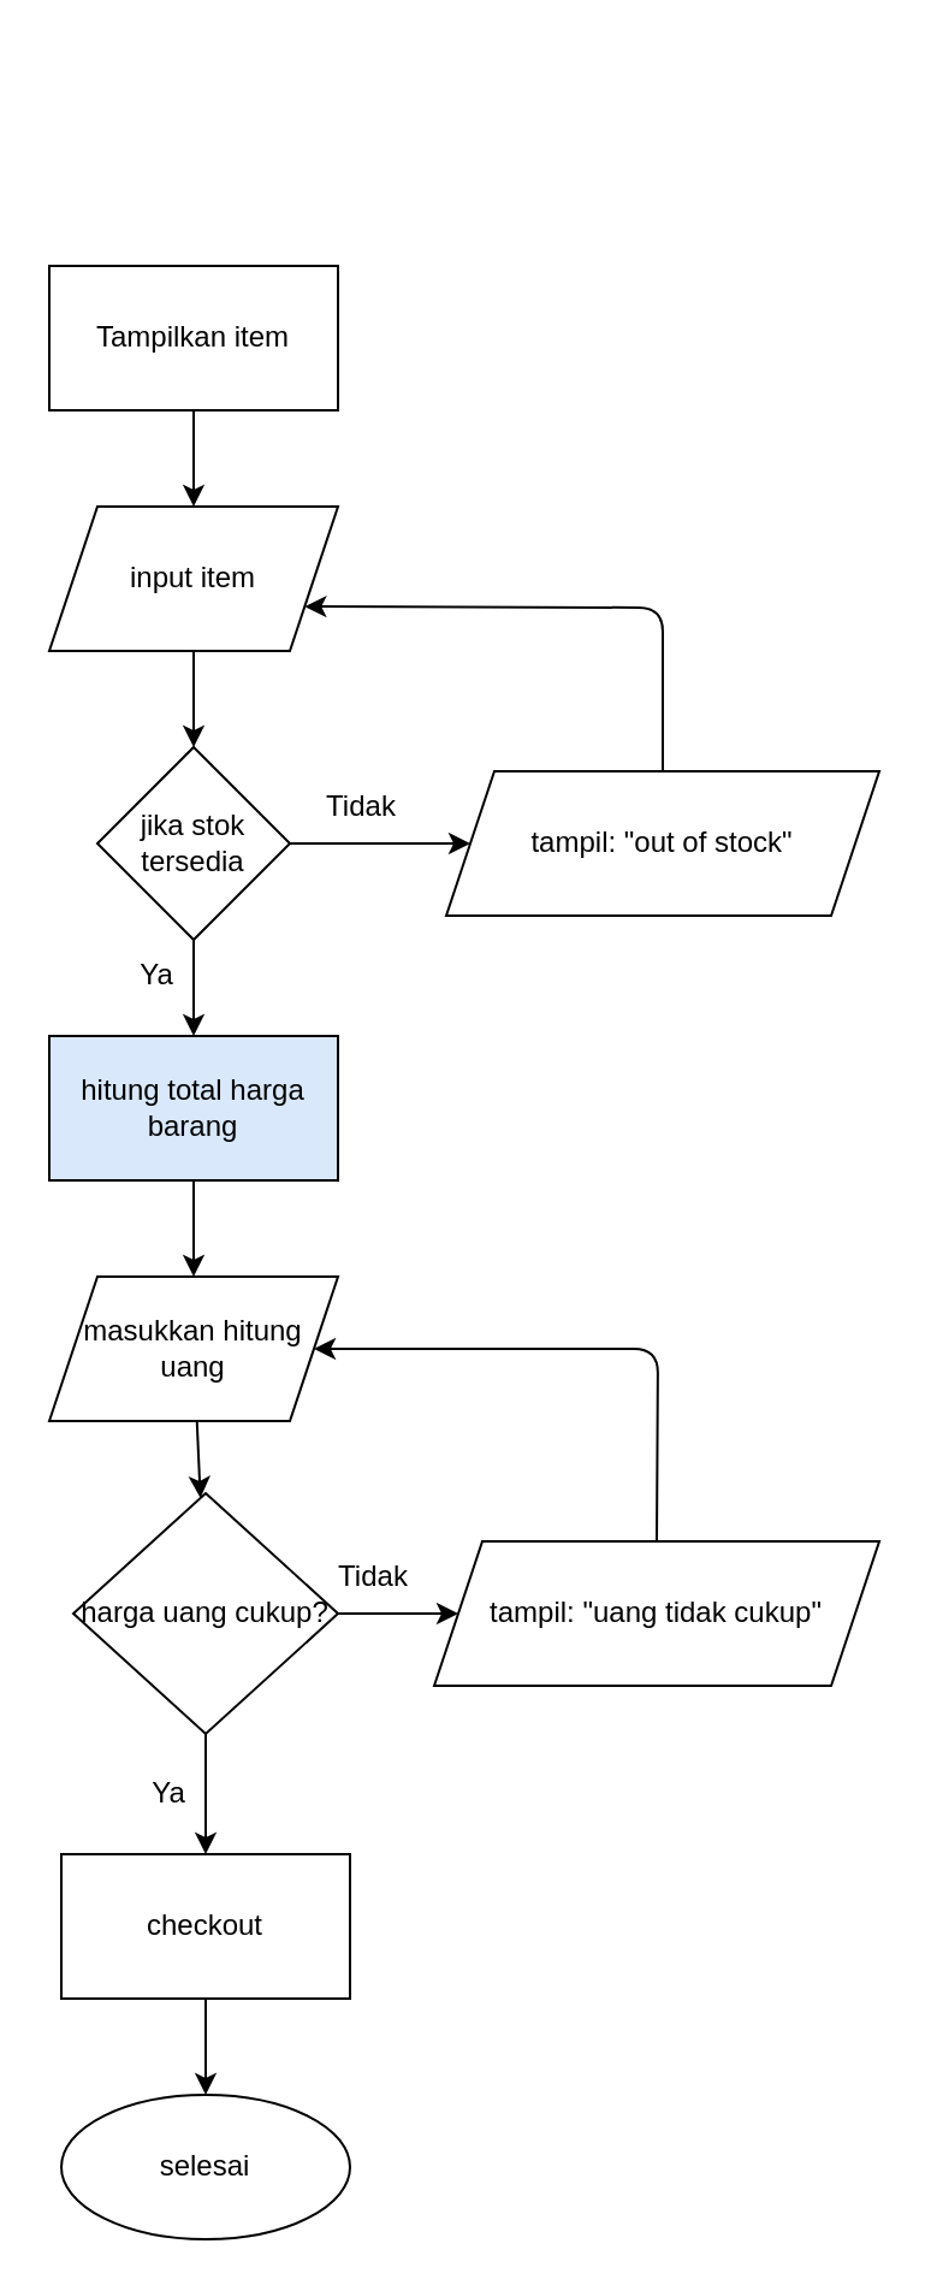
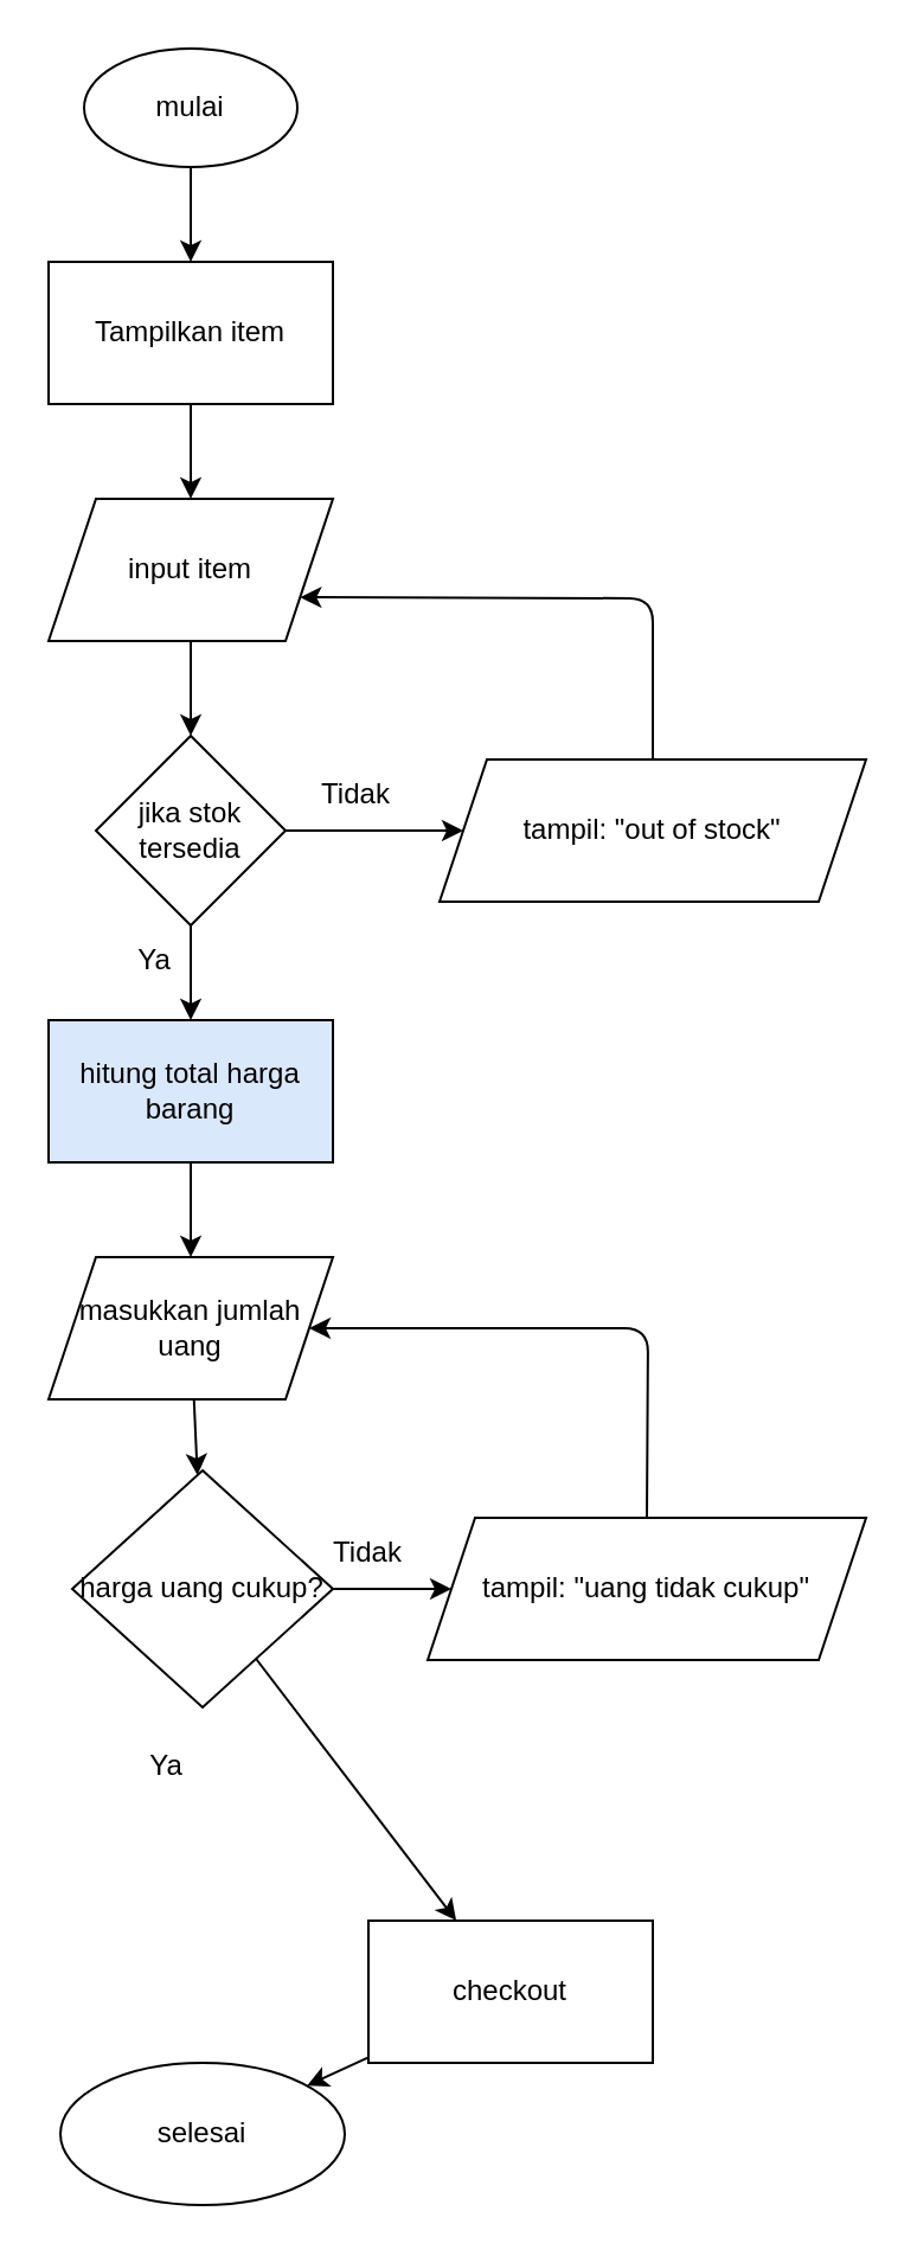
  <mxCell id="0" />
  <mxCell id="1" parent="0" />
+ <mxCell id="2" value="" style="edgeStyle=none;html=1;" edge="1" parent="1" source="3" target="5"><mxGeometry relative="1" as="geometry" /></mxCell>
+ <mxCell id="3" value="mulai" style="ellipse;whiteSpace=wrap;html=1;" vertex="1" parent="1"><mxGeometry x="35" y="20" width="90" height="50" as="geometry" /></mxCell>
  <mxCell id="4" value="" style="edgeStyle=none;html=1;" edge="1" parent="1" source="5" target="7"><mxGeometry relative="1" as="geometry" /></mxCell>
  <mxCell id="5" value="Tampilkan item" style="whiteSpace=wrap;html=1;" vertex="1" parent="1"><mxGeometry x="20" y="110" width="120" height="60" as="geometry" /></mxCell>
  <mxCell id="6" value="" style="edgeStyle=none;html=1;" edge="1" parent="1" source="7" target="10"><mxGeometry relative="1" as="geometry" /></mxCell>
  <mxCell id="7" value="input item" style="shape=parallelogram;perimeter=parallelogramPerimeter;whiteSpace=wrap;html=1;fixedSize=1;" vertex="1" parent="1"><mxGeometry x="20" y="210" width="120" height="60" as="geometry" /></mxCell>
  <mxCell id="8" value="" style="edgeStyle=none;html=1;" edge="1" parent="1" source="10" target="12"><mxGeometry relative="1" as="geometry" /></mxCell>
  <mxCell id="9" value="" style="edgeStyle=none;html=1;entryX=0;entryY=0.5;entryDx=0;entryDy=0;" edge="1" parent="1" source="10" target="27"><mxGeometry relative="1" as="geometry"><mxPoint x="180" y="350" as="targetPoint" /></mxGeometry></mxCell>
  <mxCell id="10" value="jika stok tersedia" style="rhombus;whiteSpace=wrap;html=1;" vertex="1" parent="1"><mxGeometry x="40" y="310" width="80" height="80" as="geometry" /></mxCell>
  <mxCell id="11" value="" style="edgeStyle=none;html=1;" edge="1" parent="1" source="12" target="16"><mxGeometry relative="1" as="geometry" /></mxCell>
  <mxCell id="12" value="hitung total harga barang" style="whiteSpace=wrap;html=1;fillColor=#dae8fc;" vertex="1" parent="1"><mxGeometry x="20" y="430" width="120" height="60" as="geometry" /></mxCell>
  <mxCell id="13" value="Ya" style="text;html=1;strokeColor=none;fillColor=none;align=center;verticalAlign=middle;whiteSpace=wrap;rounded=0;" vertex="1" parent="1"><mxGeometry x="35" y="390" width="60" height="30" as="geometry" /></mxCell>
  <mxCell id="14" value="Tidak" style="text;html=1;strokeColor=none;fillColor=none;align=center;verticalAlign=middle;whiteSpace=wrap;rounded=0;" vertex="1" parent="1"><mxGeometry x="120" y="320" width="60" height="30" as="geometry" /></mxCell>
  <mxCell id="15" value="" style="edgeStyle=none;html=1;" edge="1" parent="1" source="16" target="19"><mxGeometry relative="1" as="geometry" /></mxCell>
- <mxCell id="16" value="masukkan hitung uang" style="shape=parallelogram;perimeter=parallelogramPerimeter;whiteSpace=wrap;html=1;fixedSize=1;" vertex="1" parent="1"><mxGeometry x="20" y="530" width="120" height="60" as="geometry" /></mxCell>
+ <mxCell id="16" value="masukkan jumlah uang" style="shape=parallelogram;perimeter=parallelogramPerimeter;whiteSpace=wrap;html=1;fixedSize=1;" vertex="1" parent="1"><mxGeometry x="20" y="530" width="120" height="60" as="geometry" /></mxCell>
  <mxCell id="17" value="" style="edgeStyle=none;html=1;" edge="1" parent="1" source="19" target="21"><mxGeometry relative="1" as="geometry" /></mxCell>
  <mxCell id="18" value="" style="edgeStyle=none;html=1;" edge="1" parent="1" source="19" target="23"><mxGeometry relative="1" as="geometry" /></mxCell>
  <mxCell id="19" value="harga uang cukup?" style="rhombus;whiteSpace=wrap;html=1;" vertex="1" parent="1"><mxGeometry x="30" y="620" width="110" height="100" as="geometry" /></mxCell>
  <mxCell id="20" style="edgeStyle=none;html=1;exitX=0.5;exitY=0;exitDx=0;exitDy=0;entryX=1;entryY=0.5;entryDx=0;entryDy=0;" edge="1" parent="1" source="21" target="16"><mxGeometry relative="1" as="geometry"><mxPoint x="273" y="560" as="targetPoint" /><Array as="points"><mxPoint x="273" y="560" /></Array></mxGeometry></mxCell>
  <mxCell id="21" value="tampil: &quot;uang tidak cukup&quot;" style="shape=parallelogram;perimeter=parallelogramPerimeter;whiteSpace=wrap;html=1;fixedSize=1;" vertex="1" parent="1"><mxGeometry x="180" y="640" width="185" height="60" as="geometry" /></mxCell>
  <mxCell id="22" value="" style="edgeStyle=none;html=1;" edge="1" parent="1" source="23" target="24"><mxGeometry relative="1" as="geometry" /></mxCell>
- <mxCell id="23" value="checkout" style="whiteSpace=wrap;html=1;" vertex="1" parent="1"><mxGeometry x="25" y="770" width="120" height="60" as="geometry" /></mxCell>
+ <mxCell id="23" value="checkout" style="whiteSpace=wrap;html=1;" vertex="1" parent="1"><mxGeometry x="155" y="810" width="120" height="60" as="geometry" /></mxCell>
  <mxCell id="24" value="selesai" style="ellipse;whiteSpace=wrap;html=1;" vertex="1" parent="1"><mxGeometry x="25" y="870" width="120" height="60" as="geometry" /></mxCell>
  <mxCell id="25" value="Tidak" style="text;html=1;strokeColor=none;fillColor=none;align=center;verticalAlign=middle;whiteSpace=wrap;rounded=0;" vertex="1" parent="1"><mxGeometry x="125" y="640" width="60" height="30" as="geometry" /></mxCell>
  <mxCell id="26" value="Ya" style="text;html=1;strokeColor=none;fillColor=none;align=center;verticalAlign=middle;whiteSpace=wrap;rounded=0;" vertex="1" parent="1"><mxGeometry x="40" y="730" width="60" height="30" as="geometry" /></mxCell>
  <mxCell id="27" value="tampil: &quot;out of stock&quot;" style="shape=parallelogram;perimeter=parallelogramPerimeter;whiteSpace=wrap;html=1;fixedSize=1;" vertex="1" parent="1"><mxGeometry x="185" y="320" width="180" height="60" as="geometry" /></mxCell>
  <mxCell id="28" value="" style="endArrow=classic;html=1;exitX=0.5;exitY=0;exitDx=0;exitDy=0;entryX=1;entryY=0.75;entryDx=0;entryDy=0;" edge="1" parent="1" source="27" target="7"><mxGeometry width="50" height="50" relative="1" as="geometry"><mxPoint x="245" y="310" as="sourcePoint" /><mxPoint x="245" y="240" as="targetPoint" /><Array as="points"><mxPoint x="275" y="252" /></Array></mxGeometry></mxCell>
